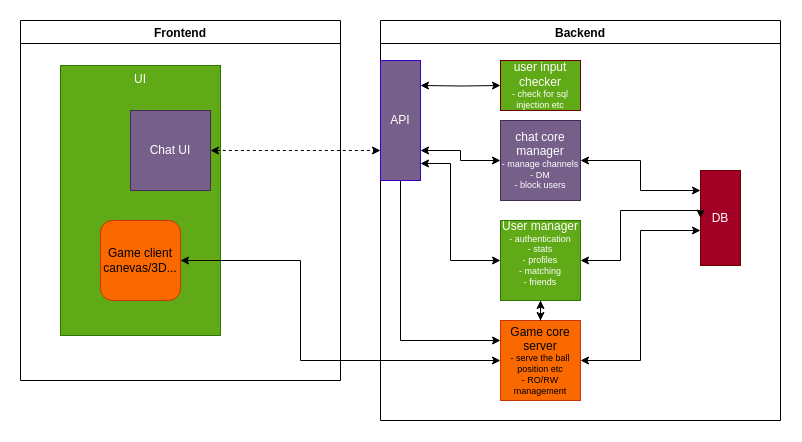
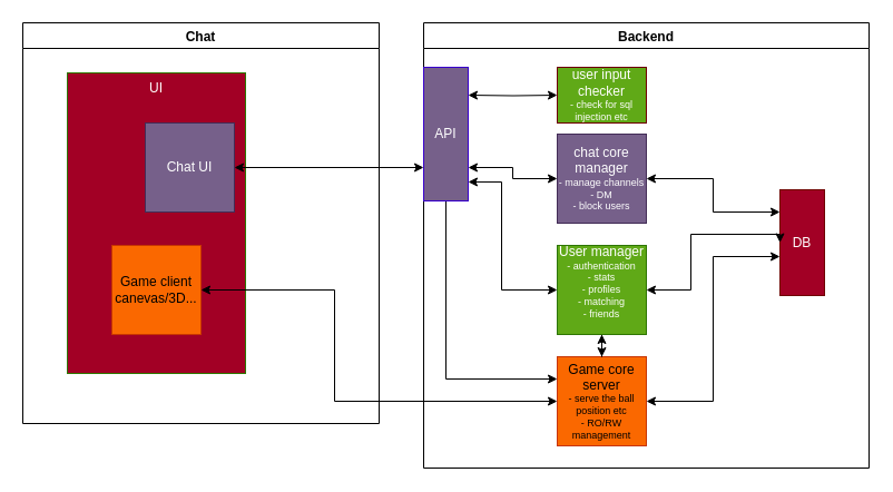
  <mxCell id="0" />
  <mxCell id="1" parent="0" />
  <mxCell id="2" value="Backend" style="swimlane;" vertex="1" parent="1"><mxGeometry x="380" y="20" width="400" height="400" as="geometry"><mxRectangle x="400" y="80" width="80" height="23" as="alternateBounds" /></mxGeometry></mxCell>
  <mxCell id="3" value="&lt;div&gt;user input checker&lt;/div&gt;&lt;div style=&quot;font-size: 9px&quot;&gt;- check for sql injection etc&lt;br&gt;&lt;/div&gt;" style="rounded=0;whiteSpace=wrap;html=1;fillColor=#60a917;fontColor=#ffffff;strokeColor=#6F0000;" vertex="1" parent="2"><mxGeometry x="120" y="40" width="80" height="50" as="geometry" /></mxCell>
  <mxCell id="4" value="DB" style="rounded=0;whiteSpace=wrap;html=1;fillColor=#a20025;fontColor=#ffffff;strokeColor=#6F0000;" vertex="1" parent="2"><mxGeometry x="320" y="150" width="40" height="95" as="geometry" /></mxCell>
  <mxCell id="5" style="edgeStyle=orthogonalEdgeStyle;rounded=0;orthogonalLoop=1;jettySize=auto;html=1;startArrow=classic;startFill=1;" edge="1" parent="2" source="6"><mxGeometry relative="1" as="geometry"><mxPoint x="320" y="210" as="targetPoint" /><Array as="points"><mxPoint x="260" y="340" /><mxPoint x="260" y="210" /></Array></mxGeometry></mxCell>
  <mxCell id="6" value="&lt;div&gt;Game core server&lt;/div&gt;&lt;div style=&quot;font-size: 9px&quot;&gt;- serve the ball position etc&lt;/div&gt;&lt;div style=&quot;font-size: 9px&quot;&gt;- RO/RW management&lt;br&gt;&lt;/div&gt;" style="rounded=0;whiteSpace=wrap;html=1;fillColor=#fa6800;fontColor=#000000;strokeColor=#C73500;" vertex="1" parent="2"><mxGeometry x="120" y="300" width="80" height="80" as="geometry" /></mxCell>
  <mxCell id="7" style="edgeStyle=orthogonalEdgeStyle;rounded=0;orthogonalLoop=1;jettySize=auto;html=1;startArrow=classic;startFill=1;" edge="1" parent="2" source="8" target="4"><mxGeometry relative="1" as="geometry"><Array as="points"><mxPoint x="260" y="140" /><mxPoint x="260" y="170" /></Array></mxGeometry></mxCell>
  <mxCell id="8" value="&lt;div&gt;chat core manager&lt;/div&gt;&lt;div style=&quot;font-size: 9px&quot;&gt;- manage channels&lt;/div&gt;&lt;div style=&quot;font-size: 9px&quot;&gt;- DM&lt;/div&gt;&lt;div style=&quot;font-size: 9px&quot;&gt;- block users&lt;br&gt;&lt;/div&gt;" style="whiteSpace=wrap;html=1;aspect=fixed;fillColor=#76608a;fontColor=#ffffff;strokeColor=#432D57;" vertex="1" parent="2"><mxGeometry x="120" y="100" width="80" height="80" as="geometry" /></mxCell>
  <mxCell id="9" style="edgeStyle=orthogonalEdgeStyle;rounded=0;orthogonalLoop=1;jettySize=auto;html=1;entryX=0;entryY=0.5;entryDx=0;entryDy=0;startArrow=classic;startFill=1;" edge="1" parent="2" source="11" target="4"><mxGeometry relative="1" as="geometry"><Array as="points"><mxPoint x="240" y="240" /><mxPoint x="240" y="190" /></Array></mxGeometry></mxCell>
  <mxCell id="10" style="edgeStyle=orthogonalEdgeStyle;rounded=0;orthogonalLoop=1;jettySize=auto;html=1;startArrow=classic;startFill=1;" edge="1" parent="2" source="11" target="6"><mxGeometry relative="1" as="geometry" /></mxCell>
  <mxCell id="11" value="&lt;div&gt;User manager&lt;/div&gt;&lt;div style=&quot;font-size: 9px&quot;&gt;- &lt;font style=&quot;font-size: 9px&quot;&gt;authentication&lt;/font&gt;&lt;/div&gt;&lt;div style=&quot;font-size: 9px&quot;&gt;&lt;font style=&quot;font-size: 9px&quot;&gt;- stats&lt;/font&gt;&lt;/div&gt;&lt;div style=&quot;font-size: 9px&quot;&gt;&lt;font style=&quot;font-size: 9px&quot;&gt;- profiles&lt;/font&gt;&lt;/div&gt;&lt;div style=&quot;font-size: 9px&quot;&gt;&lt;font style=&quot;font-size: 9px&quot;&gt;- matching&lt;/font&gt;&lt;/div&gt;&lt;div style=&quot;font-size: 9px&quot;&gt;&lt;font style=&quot;font-size: 9px&quot;&gt;- friends&lt;br&gt;&lt;/font&gt;&lt;/div&gt;&lt;div&gt;&lt;br&gt;&lt;/div&gt;" style="whiteSpace=wrap;html=1;aspect=fixed;fillColor=#60a917;fontColor=#ffffff;strokeColor=#2D7600;" vertex="1" parent="2"><mxGeometry x="120" y="200" width="80" height="80" as="geometry" /></mxCell>
  <mxCell id="12" style="edgeStyle=orthogonalEdgeStyle;rounded=0;orthogonalLoop=1;jettySize=auto;html=1;entryX=0;entryY=0.5;entryDx=0;entryDy=0;startArrow=classic;startFill=1;" edge="1" parent="1" target="3"><mxGeometry relative="1" as="geometry"><mxPoint x="420" y="85" as="sourcePoint" /></mxGeometry></mxCell>
  <mxCell id="13" style="edgeStyle=orthogonalEdgeStyle;rounded=0;orthogonalLoop=1;jettySize=auto;html=1;" edge="1" parent="1" source="15" target="6"><mxGeometry relative="1" as="geometry"><Array as="points"><mxPoint x="400" y="340" /></Array></mxGeometry></mxCell>
  <mxCell id="14" style="edgeStyle=orthogonalEdgeStyle;rounded=0;orthogonalLoop=1;jettySize=auto;html=1;startArrow=classic;startFill=1;exitX=1;exitY=0.75;exitDx=0;exitDy=0;" edge="1" parent="1" source="15" target="8"><mxGeometry relative="1" as="geometry" /></mxCell>
  <mxCell id="15" value="API" style="rounded=0;whiteSpace=wrap;html=1;fillColor=#76608a;fontColor=#ffffff;strokeColor=#3700CC;" vertex="1" parent="1"><mxGeometry x="380" y="60" width="40" height="120" as="geometry" /></mxCell>
- <mxCell id="16" value="Frontend" style="swimlane;" vertex="1" parent="1"><mxGeometry x="20" y="20" width="320" height="360" as="geometry" /></mxCell>
- <mxCell id="17" value="UI" style="rounded=0;whiteSpace=wrap;html=1;verticalAlign=top;fillColor=#60a917;fontColor=#ffffff;strokeColor=#2D7600;" vertex="1" parent="16"><mxGeometry x="40" y="45" width="160" height="270" as="geometry" /></mxCell>
- <mxCell id="18" value="Game client canevas/3D..." style="whiteSpace=wrap;html=1;aspect=fixed;fillColor=#fa6800;fontColor=#000000;strokeColor=#C73500;rounded=1;" vertex="1" parent="16"><mxGeometry x="80" y="200" width="80" height="80" as="geometry" /></mxCell>
+ <mxCell id="16" value="Chat" style="swimlane;" vertex="1" parent="1"><mxGeometry x="20" y="20" width="320" height="360" as="geometry" /></mxCell>
+ <mxCell id="17" value="UI" style="rounded=0;whiteSpace=wrap;html=1;verticalAlign=top;fillColor=#a20025;fontColor=#ffffff;strokeColor=#2D7600;" vertex="1" parent="16"><mxGeometry x="40" y="45" width="160" height="270" as="geometry" /></mxCell>
+ <mxCell id="18" value="Game client canevas/3D..." style="whiteSpace=wrap;html=1;aspect=fixed;fillColor=#fa6800;fontColor=#000000;strokeColor=#C73500;" vertex="1" parent="16"><mxGeometry x="80" y="200" width="80" height="80" as="geometry" /></mxCell>
  <mxCell id="19" value="Chat UI" style="whiteSpace=wrap;html=1;aspect=fixed;fillColor=#76608a;fontColor=#ffffff;strokeColor=#432D57;" vertex="1" parent="16"><mxGeometry x="110" y="90" width="80" height="80" as="geometry" /></mxCell>
  <mxCell id="20" style="edgeStyle=orthogonalEdgeStyle;rounded=0;orthogonalLoop=1;jettySize=auto;html=1;entryX=0;entryY=0.5;entryDx=0;entryDy=0;startArrow=classic;startFill=1;" edge="1" parent="1" source="18" target="6"><mxGeometry relative="1" as="geometry"><Array as="points"><mxPoint x="300" y="260" /><mxPoint x="300" y="360" /></Array></mxGeometry></mxCell>
- <mxCell id="21" style="edgeStyle=orthogonalEdgeStyle;rounded=0;orthogonalLoop=1;jettySize=auto;html=1;entryX=0;entryY=0.75;entryDx=0;entryDy=0;startArrow=classic;startFill=1;dashed=1;" edge="1" parent="1" source="19" target="15"><mxGeometry relative="1" as="geometry" /></mxCell>
+ <mxCell id="21" style="edgeStyle=orthogonalEdgeStyle;rounded=0;orthogonalLoop=1;jettySize=auto;html=1;entryX=0;entryY=0.75;entryDx=0;entryDy=0;startArrow=classic;startFill=1;" edge="1" parent="1" source="19" target="15"><mxGeometry relative="1" as="geometry" /></mxCell>
  <mxCell id="22" style="edgeStyle=orthogonalEdgeStyle;rounded=0;orthogonalLoop=1;jettySize=auto;html=1;entryX=1;entryY=0.858;entryDx=0;entryDy=0;entryPerimeter=0;startArrow=classic;startFill=1;" edge="1" parent="1" source="11" target="15"><mxGeometry relative="1" as="geometry"><Array as="points"><mxPoint x="450" y="260" /><mxPoint x="450" y="163" /></Array></mxGeometry></mxCell>
